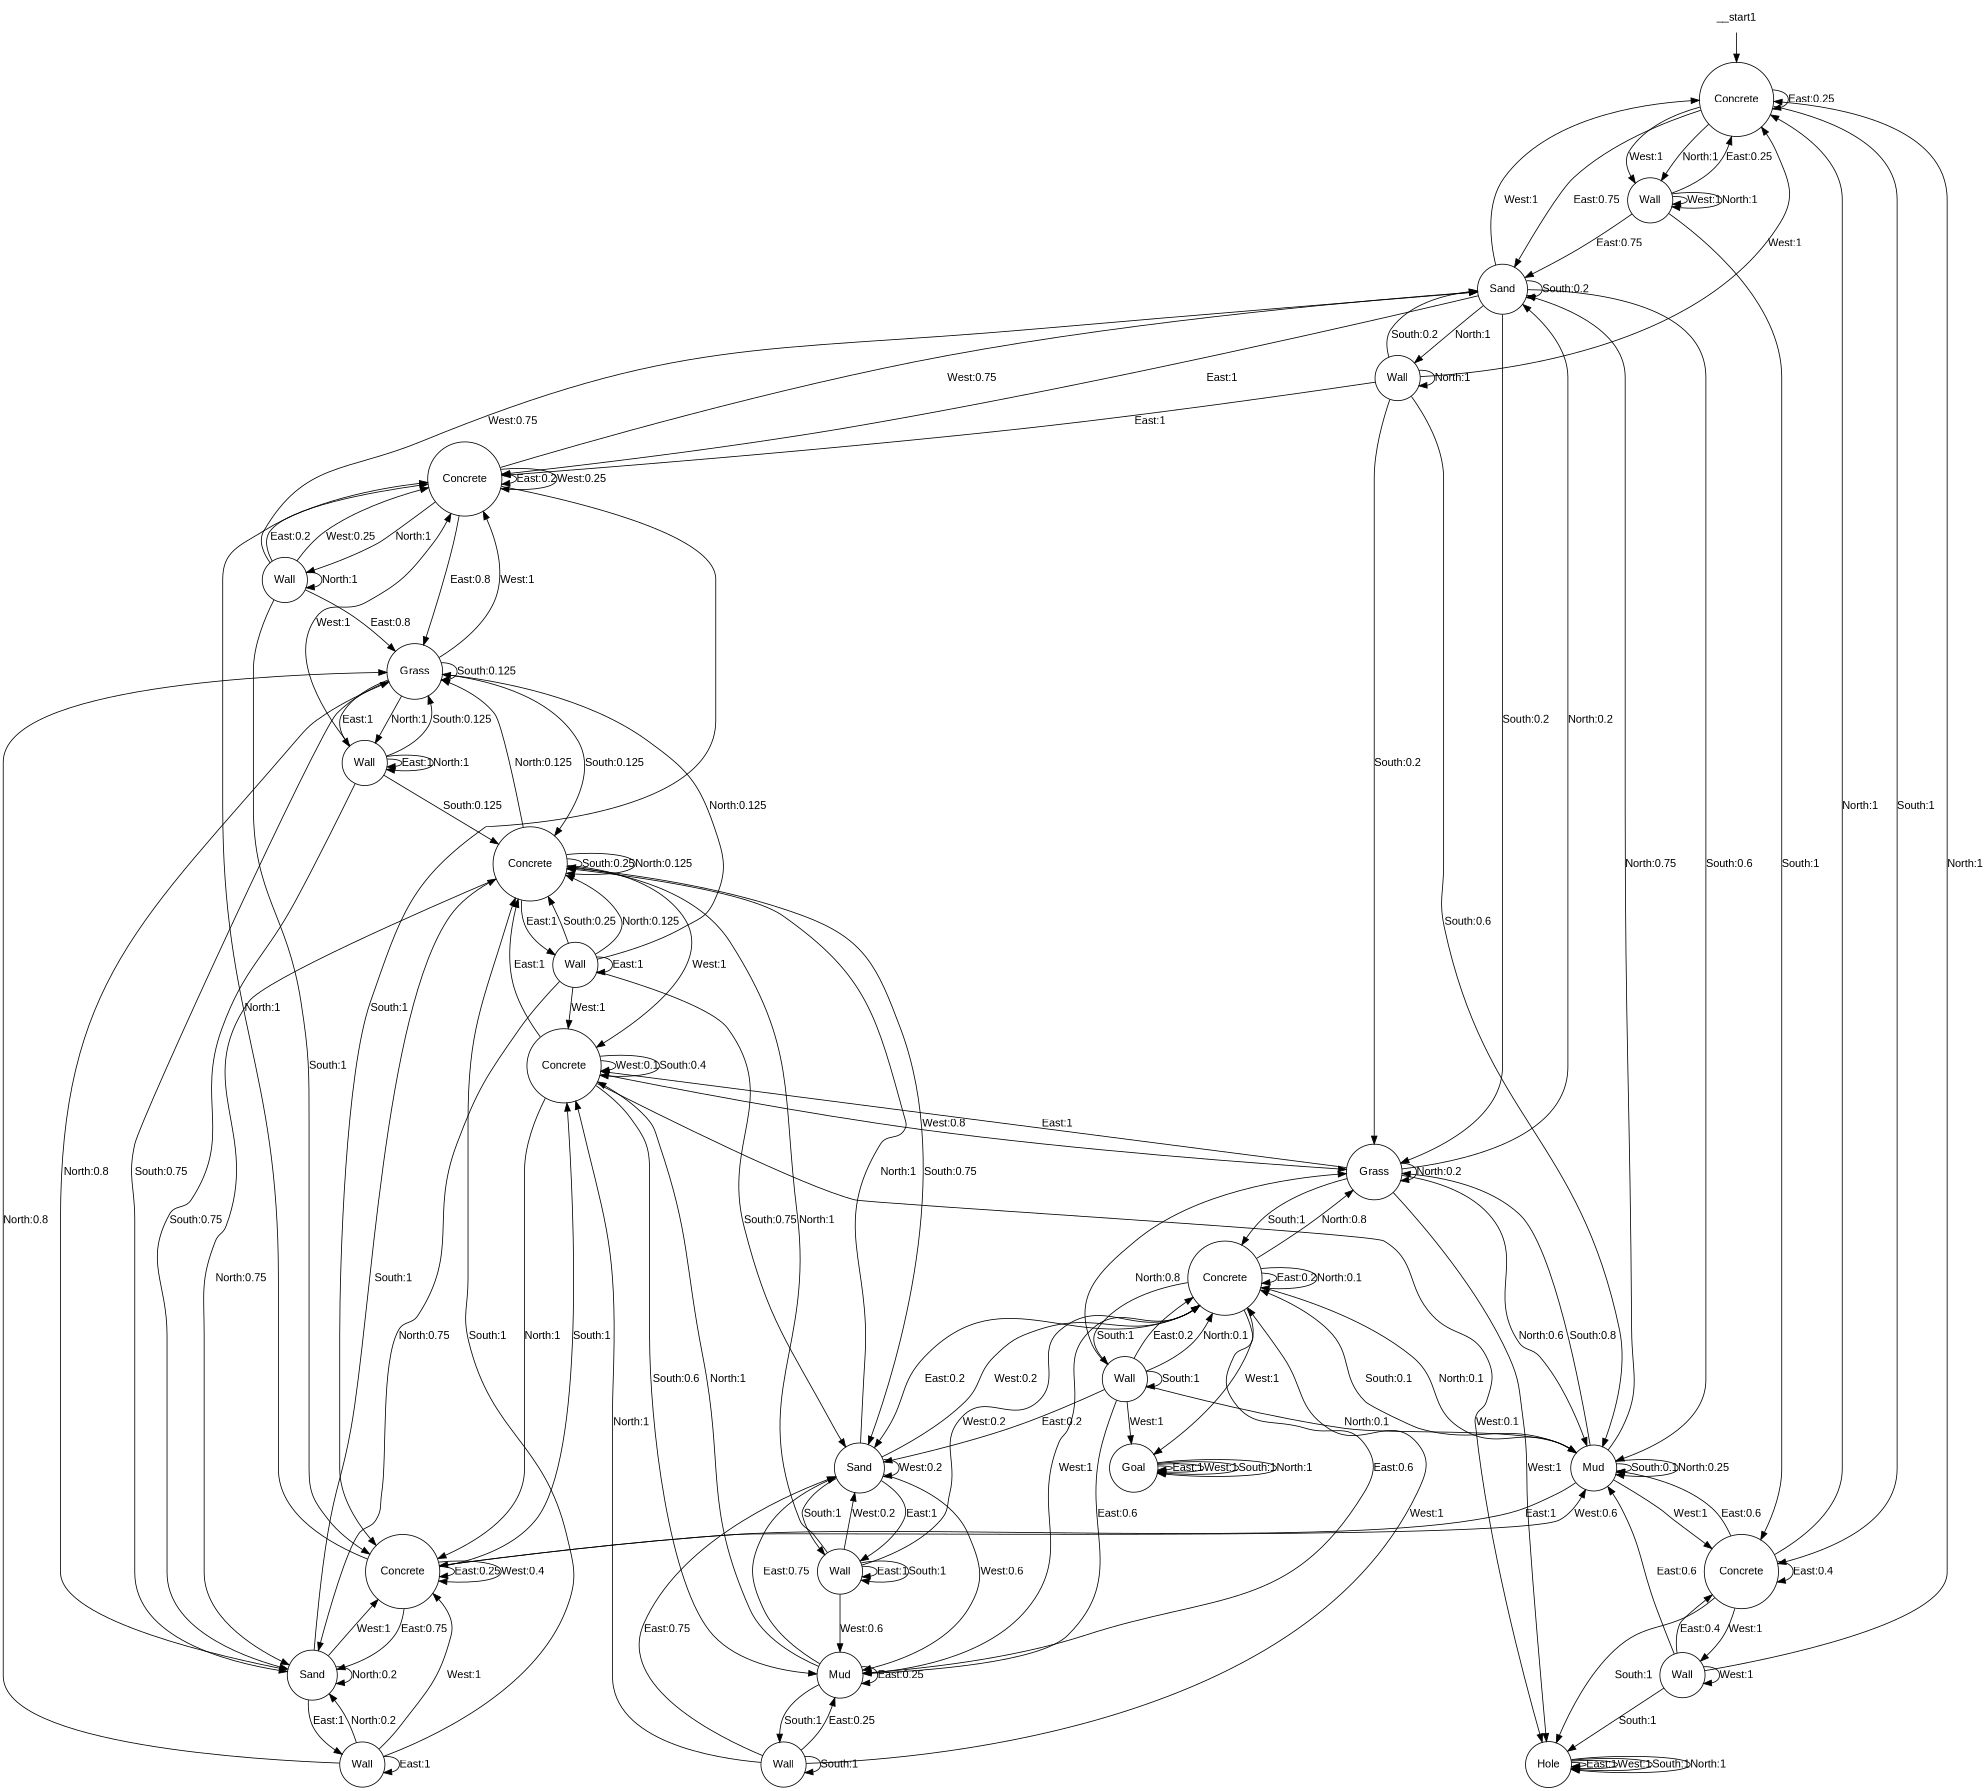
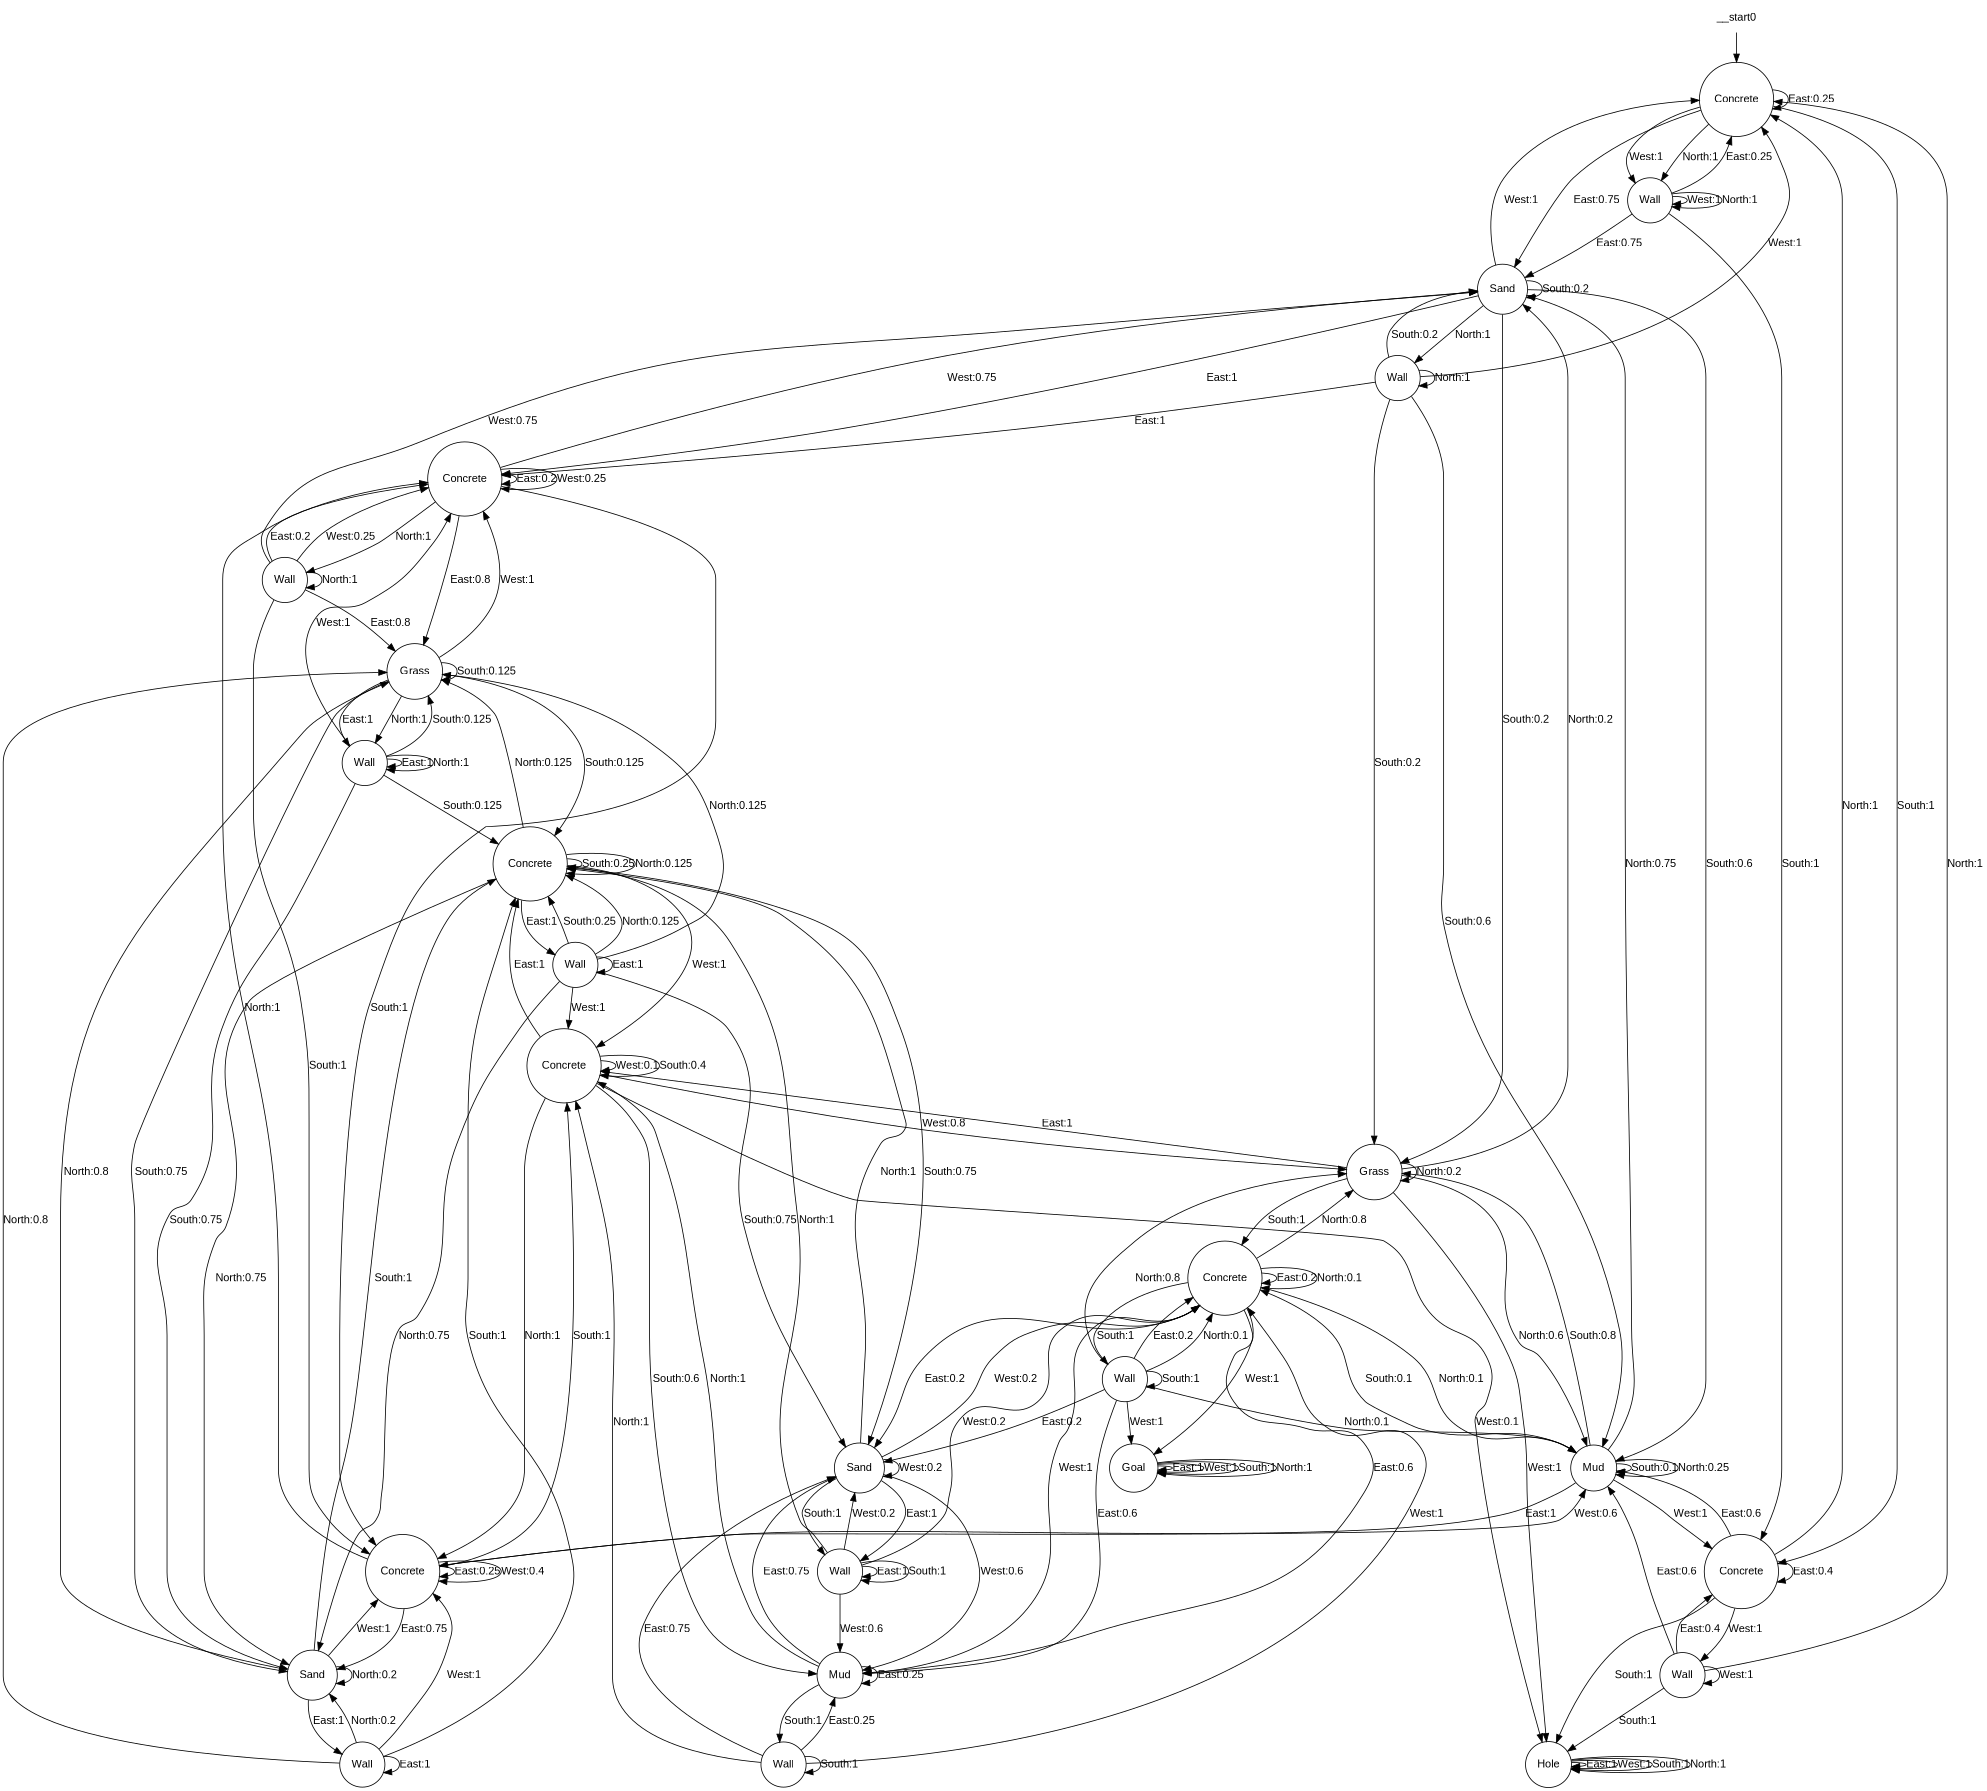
  digraph {
    fontname="Liberation Sans"
    node [shape=circle fontname="Liberation Sans"]
    edge [fontname="Liberation Sans"]
-   __start0 [shape=none label=__start1]
+   __start0 [shape=none]
    n2 [label=Concrete]
    n3 [label=Wall]
    n4 [label=Concrete]
    n5 [label=Sand]
    n6 [label=Wall]
    n7 [label=Hole]
    n8 [label=Mud]
    n9 [label=Goal]
    n10 [label=Wall]
    n11 [label=Grass]
    n12 [label=Concrete]
    n13 [label=Concrete]
    n14 [label=Concrete]
    n15 [label=Concrete]
    n16 [label=Wall]
    n17 [label=Mud]
    n18 [label=Sand]
    n19 [label=Wall]
    n20 [label=Grass]
    n21 [label=Sand]
    n22 [label=Concrete]
    n23 [label=Wall]
    n24 [label=Wall]
    n25 [label=Wall]
    n26 [label=Wall]
    n27 [label=Wall]
    __start0 -> n2
    n2 -> n2 [label="East:0.25"]
    n2 -> n3 [label="West:1"]
    n2 -> n3 [label="North:1"]
    n2 -> n4 [label="South:1"]
    n2 -> n5 [label="East:0.75"]
    n3 -> n2 [label="East:0.25"]
    n3 -> n3 [label="West:1"]
    n3 -> n3 [label="North:1"]
    n3 -> n4 [label="South:1"]
    n3 -> n5 [label="East:0.75"]
    n4 -> n2 [label="North:1"]
    n4 -> n4 [label="East:0.4"]
    n4 -> n6 [label="West:1"]
    n4 -> n7 [label="South:1"]
    n4 -> n8 [label="East:0.6"]
    n5 -> n2 [label="West:1"]
    n5 -> n5 [label="South:0.2"]
    n5 -> n8 [label="South:0.6"]
    n5 -> n10 [label="North:1"]
    n5 -> n11 [label="South:0.2"]
    n5 -> n12 [label="East:1"]
    n6 -> n2 [label="North:1"]
    n6 -> n4 [label="East:0.4"]
    n6 -> n6 [label="West:1"]
    n6 -> n7 [label="South:1"]
    n6 -> n8 [label="East:0.6"]
    n7 -> n7 [label="East:1"]
    n7 -> n7 [label="West:1"]
    n7 -> n7 [label="South:1"]
    n7 -> n7 [label="North:1"]
    n8 -> n4 [label="West:1"]
    n8 -> n5 [label="North:0.75"]
    n8 -> n8 [label="South:0.1"]
    n8 -> n8 [label="North:0.25"]
    n8 -> n11 [label="South:0.8"]
    n8 -> n13 [label="South:0.1"]
    n8 -> n14 [label="East:1"]
    n9 -> n9 [label="East:1"]
    n9 -> n9 [label="West:1"]
    n9 -> n9 [label="South:1"]
    n9 -> n9 [label="North:1"]
    n10 -> n2 [label="West:1"]
    n10 -> n5 [label="South:0.2"]
    n10 -> n8 [label="South:0.6"]
    n10 -> n10 [label="North:1"]
    n10 -> n11 [label="South:0.2"]
    n10 -> n12 [label="East:1"]
    n11 -> n5 [label="North:0.2"]
    n11 -> n7 [label="West:1"]
    n11 -> n8 [label="North:0.6"]
    n11 -> n11 [label="North:0.2"]
    n11 -> n13 [label="South:1"]
    n11 -> n15 [label="East:1"]
    n12 -> n5 [label="West:0.75"]
    n12 -> n12 [label="East:0.2"]
    n12 -> n12 [label="West:0.25"]
    n12 -> n14 [label="South:1"]
    n12 -> n19 [label="North:1"]
    n12 -> n20 [label="East:0.8"]
    n13 -> n8 [label="North:0.1"]
    n13 -> n9 [label="West:1"]
    n13 -> n11 [label="North:0.8"]
    n13 -> n13 [label="East:0.2"]
    n13 -> n13 [label="North:0.1"]
    n13 -> n16 [label="South:1"]
    n13 -> n17 [label="East:0.6"]
    n13 -> n18 [label="East:0.2"]
    n14 -> n8 [label="West:0.6"]
    n14 -> n12 [label="North:1"]
    n14 -> n14 [label="East:0.25"]
    n14 -> n14 [label="West:0.4"]
    n14 -> n15 [label="South:1"]
    n14 -> n21 [label="East:0.75"]
    n15 -> n7 [label="West:0.1"]
    n15 -> n11 [label="West:0.8"]
    n15 -> n14 [label="North:1"]
    n15 -> n15 [label="West:0.1"]
    n15 -> n15 [label="South:0.4"]
    n15 -> n17 [label="South:0.6"]
    n15 -> n22 [label="East:1"]
    n16 -> n8 [label="North:0.1"]
    n16 -> n9 [label="West:1"]
    n16 -> n11 [label="North:0.8"]
    n16 -> n13 [label="East:0.2"]
    n16 -> n13 [label="North:0.1"]
    n16 -> n16 [label="South:1"]
    n16 -> n17 [label="East:0.6"]
    n16 -> n18 [label="East:0.2"]
    n17 -> n13 [label="West:1"]
    n17 -> n15 [label="North:1"]
    n17 -> n17 [label="East:0.25"]
    n17 -> n18 [label="East:0.75"]
    n17 -> n23 [label="South:1"]
    n18 -> n13 [label="West:0.2"]
    n18 -> n17 [label="West:0.6"]
    n18 -> n18 [label="West:0.2"]
    n18 -> n22 [label="North:1"]
    n18 -> n27 [label="East:1"]
    n18 -> n27 [label="South:1"]
    n19 -> n5 [label="West:0.75"]
    n19 -> n12 [label="East:0.2"]
    n19 -> n12 [label="West:0.25"]
    n19 -> n14 [label="South:1"]
    n19 -> n19 [label="North:1"]
    n19 -> n20 [label="East:0.8"]
    n20 -> n12 [label="West:1"]
    n20 -> n20 [label="South:0.125"]
    n20 -> n21 [label="South:0.75"]
    n20 -> n22 [label="South:0.125"]
    n20 -> n24 [label="East:1"]
    n20 -> n24 [label="North:1"]
    n21 -> n14 [label="West:1"]
    n21 -> n20 [label="North:0.8"]
    n21 -> n21 [label="North:0.2"]
    n21 -> n22 [label="South:1"]
    n21 -> n25 [label="East:1"]
    n22 -> n15 [label="West:1"]
    n22 -> n18 [label="South:0.75"]
    n22 -> n20 [label="North:0.125"]
    n22 -> n21 [label="North:0.75"]
    n22 -> n22 [label="South:0.25"]
    n22 -> n22 [label="North:0.125"]
    n22 -> n26 [label="East:1"]
    n23 -> n13 [label="West:1"]
    n23 -> n15 [label="North:1"]
    n23 -> n17 [label="East:0.25"]
    n23 -> n18 [label="East:0.75"]
    n23 -> n23 [label="South:1"]
    n24 -> n12 [label="West:1"]
    n24 -> n20 [label="South:0.125"]
    n24 -> n21 [label="South:0.75"]
    n24 -> n22 [label="South:0.125"]
    n24 -> n24 [label="East:1"]
    n24 -> n24 [label="North:1"]
    n25 -> n14 [label="West:1"]
    n25 -> n20 [label="North:0.8"]
    n25 -> n21 [label="North:0.2"]
    n25 -> n22 [label="South:1"]
    n25 -> n25 [label="East:1"]
    n26 -> n15 [label="West:1"]
    n26 -> n18 [label="South:0.75"]
    n26 -> n20 [label="North:0.125"]
    n26 -> n21 [label="North:0.75"]
    n26 -> n22 [label="South:0.25"]
    n26 -> n22 [label="North:0.125"]
    n26 -> n26 [label="East:1"]
    n27 -> n13 [label="West:0.2"]
    n27 -> n17 [label="West:0.6"]
    n27 -> n18 [label="West:0.2"]
    n27 -> n22 [label="North:1"]
    n27 -> n27 [label="East:1"]
    n27 -> n27 [label="South:1"]
  }
